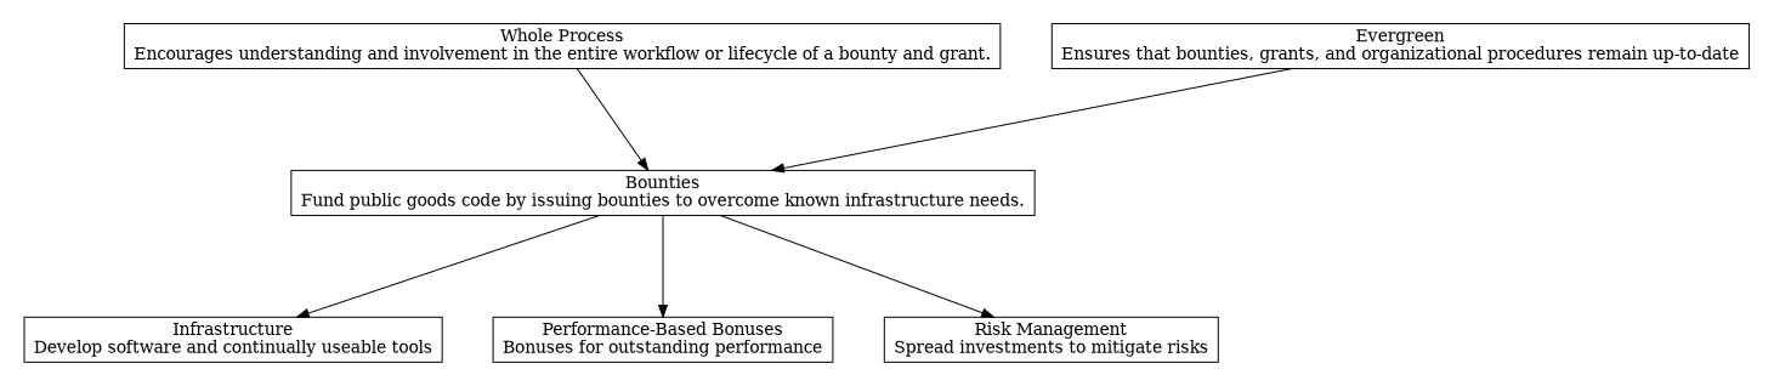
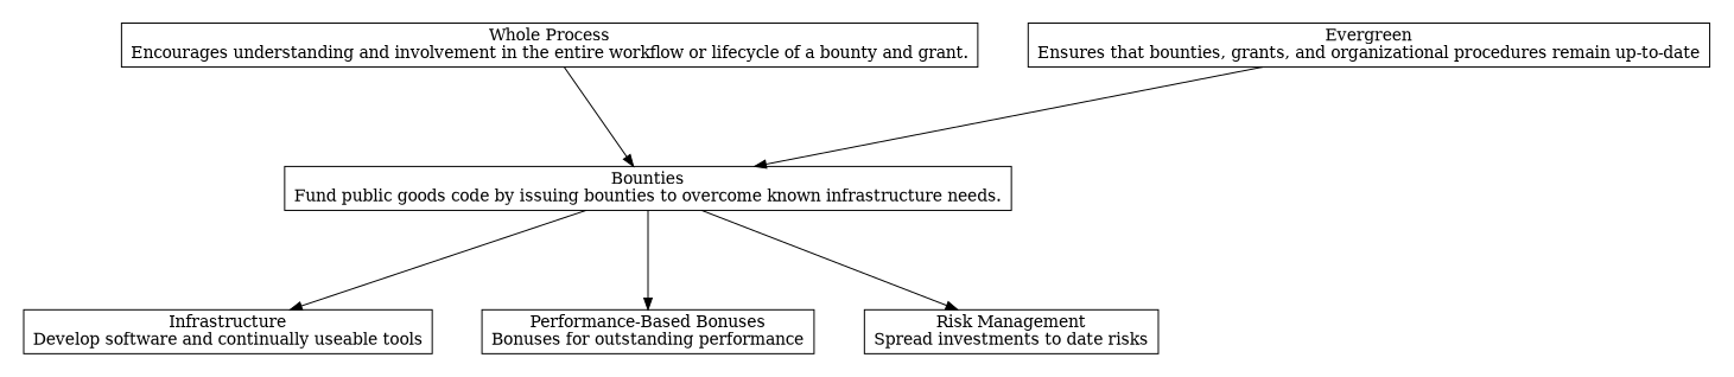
  digraph {
    nodesep=0.6
    rankdir=TB
    ranksep=1.2
    node [shape=box]
    n1 [label="Evergreen\nEnsures that bounties, grants, and organizational procedures remain up-to-date"]
    n2 [label="Whole Process\nEncourages understanding and involvement in the entire workflow or lifecycle of a bounty and grant."]
-   n3 [label="Risk Management\nSpread investments to mitigate risks"]
+   n3 [label="Risk Management\nSpread investments to date risks"]
    n4 [label="Performance-Based Bonuses\nBonuses for outstanding performance"]
    n5 [label="Infrastructure\nDevelop software and continually useable tools"]
    n6 [label="Bounties\nFund public goods code by issuing bounties to overcome known infrastructure needs."]
    subgraph cluster_1 {
      rank=max
      style=invis
      n1
      n2
    }
    subgraph cluster_2 {
      rank=min
      style=invis
      n3
      n4
      n5
    }
    n1 -> n6
    n2 -> n6
    n6 -> n3
    n6 -> n4
    n6 -> n5
  }
